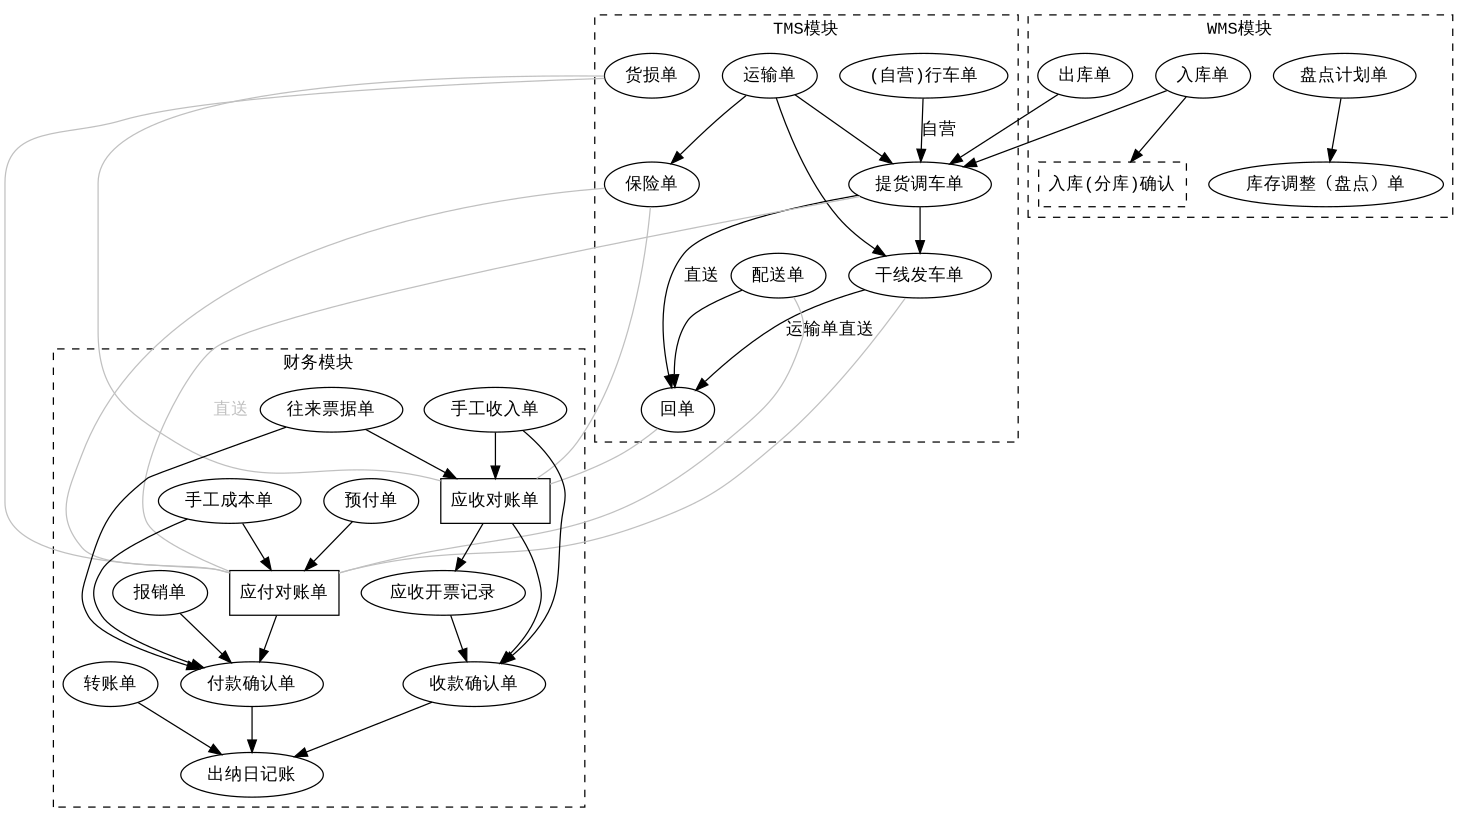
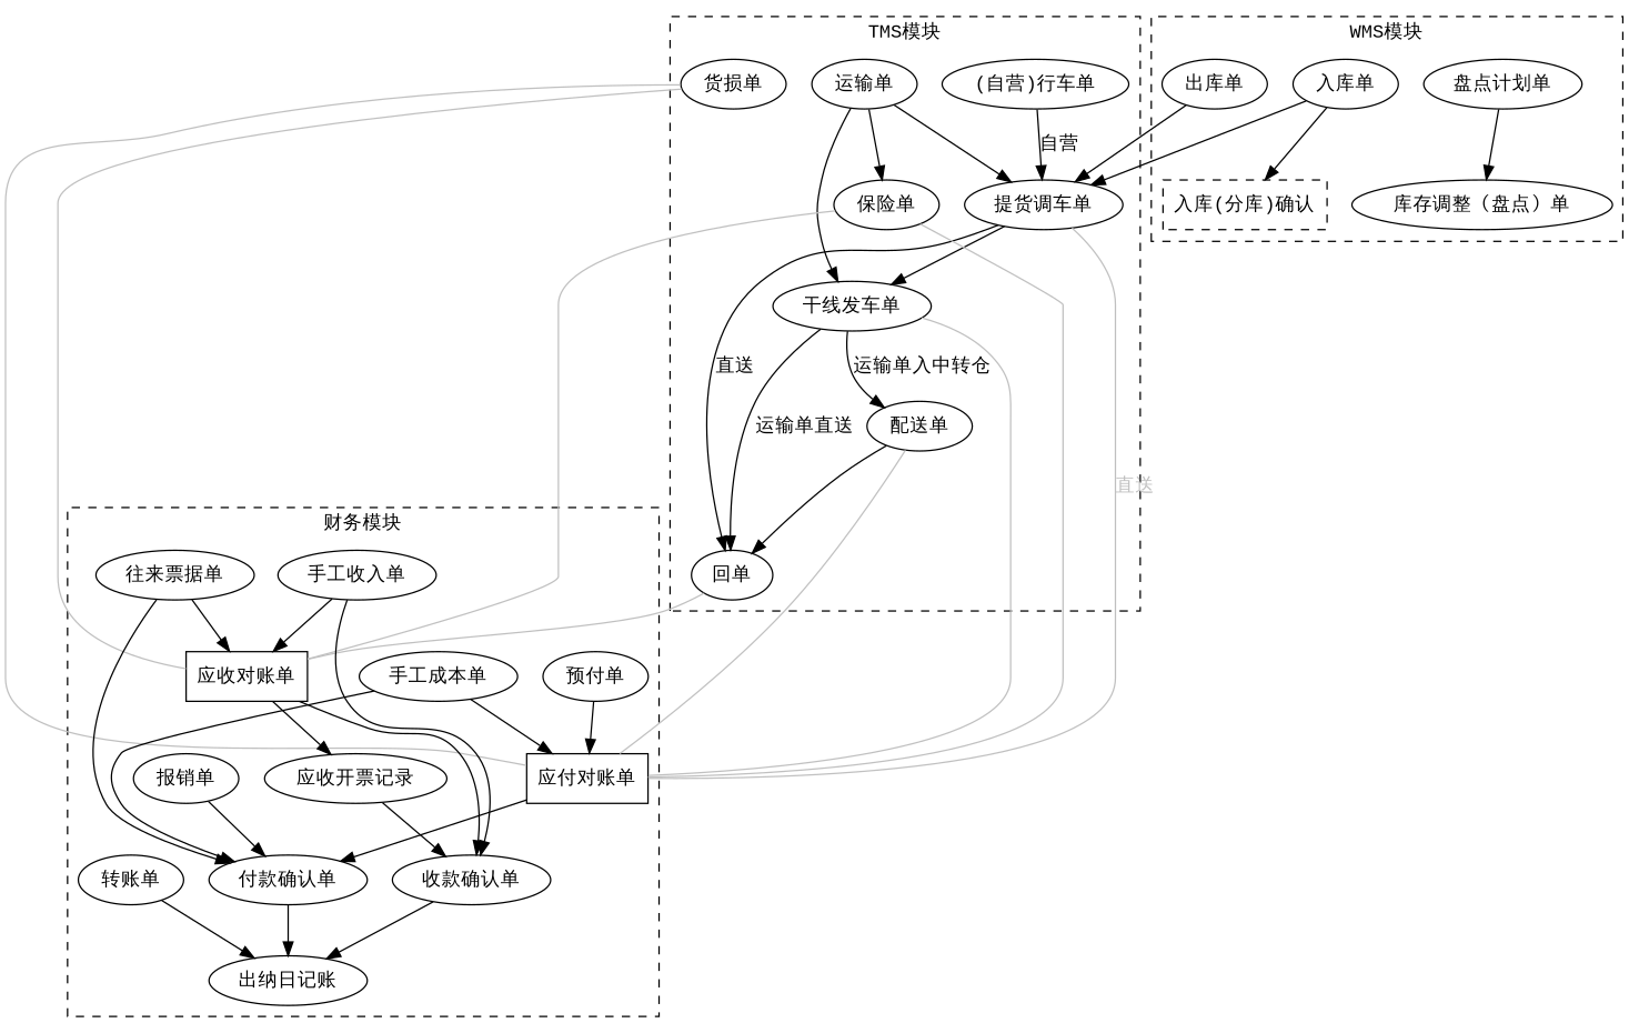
  digraph {
    fontname="Liberation Mono"
    node [fontname="Liberation Mono"]
    edge [fontname="Liberation Mono"]
    n1 [label="运输单"]
    n2 [label="提货调车单"]
    n3 [label="干线发车单"]
    n4 [label="配送单"]
    n5 [label="回单"]
    n6 [label="保险单"]
    n7 [label="(自营)行车单"]
    n8 [label="货损单"]
    n9 [label="入库单"]
    n10 [label="出库单"]
    n11 [label="入库(分库)确认" shape=record style=dashed]
    n12 [label="盘点计划单"]
    n13 [label="库存调整（盘点）单"]
    n14 [label="应收对账单" shape=record]
    n15 [label="应付对账单" shape=record]
    n16 [label="应收开票记录"]
    n17 [label="预付单"]
    n18 [label="手工收入单"]
    n19 [label="手工成本单"]
    n20 [label="往来票据单"]
    n21 [label="报销单"]
    n22 [label="转账单"]
    n23 [label="收款确认单"]
    n24 [label="付款确认单"]
    n25 [label="出纳日记账"]
    subgraph cluster_1 {
      label="TMS模块"
      style=dashed
      n1
      n2
      n3
      n4
      n5
      n6
      n7
      n8
    }
    subgraph cluster_2 {
      label="WMS模块"
      style=dashed
      n9
      n10
      n11
      n12
      n13
    }
    subgraph cluster_3 {
      label="财务模块"
      style=dashed
      n14
      n15
      n16
      n17
      n18
      n19
      n20
      n21
      n22
      n23
      n24
      n25
    }
    n1 -> n2
    n1 -> n3
    n1 -> n6
    n2 -> n3
    n2 -> n5 [label="直送"]
    n2 -> n15 [arrowhead=none color=grey fontcolor=grey label="直送"]
+   n3 -> n4 [label="运输单入中转仓"]
    n3 -> n5 [label="运输单直送"]
    n3 -> n15 [arrowhead=none color=grey]
    n4 -> n5
    n4 -> n15 [arrowhead=none color=grey]
    n5 -> n14 [arrowhead=none color=grey]
    n6 -> n14 [arrowhead=none color=grey]
    n6 -> n15 [arrowhead=none color=grey]
    n7 -> n2 [label="自营"]
    n8 -> n14 [arrowhead=none color=grey]
    n8 -> n15 [arrowhead=none color=grey]
    n9 -> n2
    n9 -> n11
    n10 -> n2
    n12 -> n13
    n14 -> n16
    n14 -> n23
    n15 -> n24
    n16 -> n23
    n17 -> n15
    n18 -> n14
    n18 -> n23
    n19 -> n15
    n19 -> n24
    n20 -> n14
    n20 -> n24
    n21 -> n24
    n22 -> n25
    n23 -> n25
    n24 -> n25
  }
